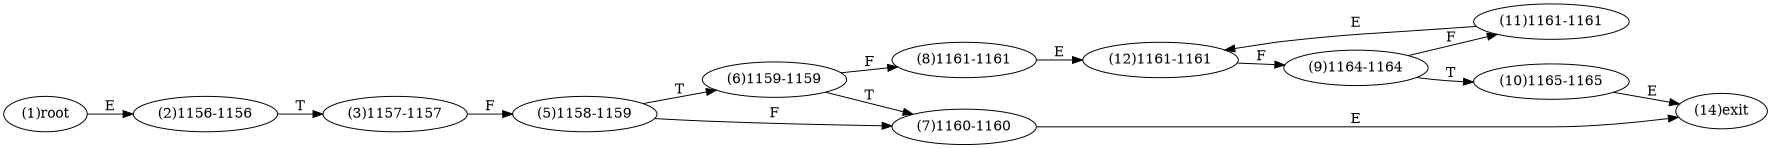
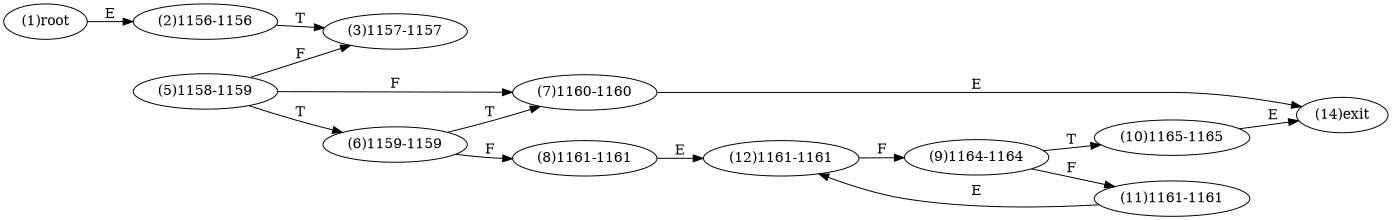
  digraph {
    rankdir=LR
    n1 [label="(1)root"]
    n2 [label="(2)1156-1156"]
    n3 [label="(3)1157-1157"]
    n4 [label="(5)1158-1159"]
    n5 [label="(6)1159-1159"]
    n6 [label="(7)1160-1160"]
    n7 [label="(14)exit"]
    n8 [label="(8)1161-1161"]
    n9 [label="(12)1161-1161"]
    n10 [label="(9)1164-1164"]
    n11 [label="(10)1165-1165"]
    n12 [label="(11)1161-1161"]
    n1 -> n2 [label=E]
    n2 -> n3 [label=T]
-   n3 -> n4 [label=F]
+   n4 -> n3 [label=F]
    n4 -> n5 [label=T]
    n4 -> n6 [label=F]
    n5 -> n6 [label=T]
    n5 -> n8 [label=F]
    n6 -> n7 [label=E]
    n8 -> n9 [label=E]
    n9 -> n10 [label=F]
    n10 -> n11 [label=T]
    n10 -> n12 [label=F]
    n11 -> n7 [label=E]
    n12 -> n9 [label=E]
  }
